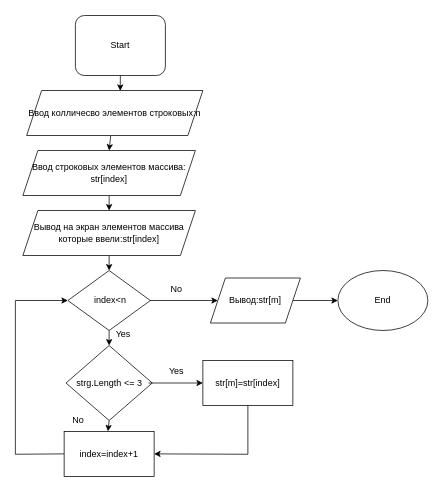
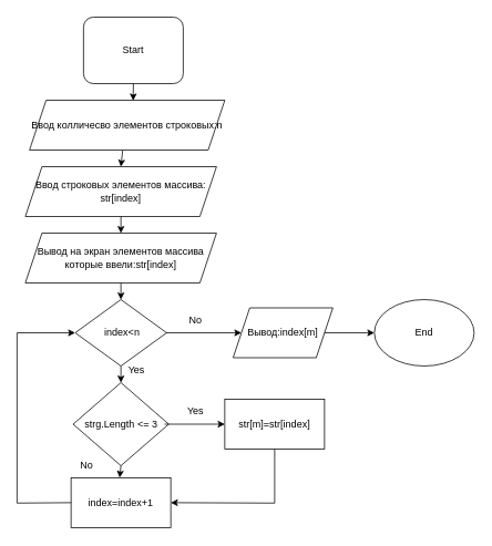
  <mxCell id="0" />
  <mxCell id="1" parent="0" />
  <mxCell id="2" value="Start" style="whiteSpace=wrap;html=1;rounded=1;" parent="1" vertex="1"><mxGeometry x="100" y="20" width="120" height="80" as="geometry" /></mxCell>
  <mxCell id="3" value="strg.Length &amp;lt;= 3" style="rhombus;whiteSpace=wrap;html=1;" parent="1" vertex="1"><mxGeometry x="87.5" y="460" width="115" height="100" as="geometry" /></mxCell>
  <mxCell id="4" value="No" style="text;html=1;strokeColor=none;fillColor=none;align=center;verticalAlign=middle;whiteSpace=wrap;rounded=0;" parent="1" vertex="1"><mxGeometry x="205" y="370" width="60" height="30" as="geometry" /></mxCell>
  <mxCell id="5" value="index=index+1" style="rounded=0;whiteSpace=wrap;html=1;" parent="1" vertex="1"><mxGeometry x="85" y="574.5" width="120" height="60" as="geometry" /></mxCell>
  <mxCell id="6" value="" style="endArrow=classic;html=1;rounded=0;entryX=0.5;entryY=0;entryDx=0;entryDy=0;exitX=0.5;exitY=1;exitDx=0;exitDy=0;" parent="1" source="15" target="17" edge="1"><mxGeometry width="50" height="50" relative="1" as="geometry"><mxPoint x="147" y="340" as="sourcePoint" /><mxPoint x="260" y="420" as="targetPoint" /></mxGeometry></mxCell>
  <mxCell id="7" value="" style="endArrow=classic;html=1;rounded=0;exitX=0.5;exitY=1;exitDx=0;exitDy=0;entryX=0.531;entryY=0.008;entryDx=0;entryDy=0;entryPerimeter=0;" parent="1" source="2" target="12" edge="1"><mxGeometry width="50" height="50" relative="1" as="geometry"><mxPoint x="160" y="240" as="sourcePoint" /><mxPoint x="150" y="120" as="targetPoint" /></mxGeometry></mxCell>
  <mxCell id="8" value="str[m]=str[index]" style="rounded=0;whiteSpace=wrap;html=1;" parent="1" vertex="1"><mxGeometry x="270" y="480" width="120" height="60" as="geometry" /></mxCell>
  <mxCell id="9" value="" style="endArrow=classic;html=1;rounded=0;exitX=0;exitY=0.5;exitDx=0;exitDy=0;entryX=0;entryY=0.5;entryDx=0;entryDy=0;" parent="1" source="5" target="17" edge="1"><mxGeometry width="50" height="50" relative="1" as="geometry"><mxPoint x="150" y="490" as="sourcePoint" /><mxPoint x="85" y="410" as="targetPoint" /><Array as="points"><mxPoint x="20" y="605" /><mxPoint x="20" y="400" /></Array></mxGeometry></mxCell>
  <mxCell id="10" value="" style="endArrow=classic;html=1;rounded=0;" parent="1" edge="1"><mxGeometry width="50" height="50" relative="1" as="geometry"><mxPoint x="190" y="400" as="sourcePoint" /><mxPoint x="290" y="400" as="targetPoint" /></mxGeometry></mxCell>
  <mxCell id="11" value="" style="endArrow=classic;html=1;rounded=0;exitX=0.5;exitY=1;exitDx=0;exitDy=0;entryX=0.5;entryY=0;entryDx=0;entryDy=0;" parent="1" source="17" target="3" edge="1"><mxGeometry width="50" height="50" relative="1" as="geometry"><mxPoint x="100" y="530" as="sourcePoint" /><mxPoint x="148" y="460" as="targetPoint" /></mxGeometry></mxCell>
  <mxCell id="12" value="Ввод колличесво элементов строковых:n" style="shape=parallelogram;perimeter=parallelogramPerimeter;whiteSpace=wrap;html=1;fixedSize=1;" parent="1" vertex="1"><mxGeometry x="35" y="120" width="235" height="60" as="geometry" /></mxCell>
  <mxCell id="13" value="Ввод строковых элементов массива: str[index]" style="shape=parallelogram;perimeter=parallelogramPerimeter;whiteSpace=wrap;html=1;fixedSize=1;" parent="1" vertex="1"><mxGeometry x="30" y="200" width="230" height="60" as="geometry" /></mxCell>
  <mxCell id="14" value="" style="endArrow=classic;html=1;rounded=0;exitX=0.477;exitY=1.008;exitDx=0;exitDy=0;entryX=0.5;entryY=0;entryDx=0;entryDy=0;exitPerimeter=0;" parent="1" source="12" target="13" edge="1"><mxGeometry width="50" height="50" relative="1" as="geometry"><mxPoint x="250" y="200" as="sourcePoint" /><mxPoint x="300" y="150" as="targetPoint" /></mxGeometry></mxCell>
  <mxCell id="15" value="Вывод на экран элементов массива которые ввели:str[index]" style="shape=parallelogram;perimeter=parallelogramPerimeter;whiteSpace=wrap;html=1;fixedSize=1;" parent="1" vertex="1"><mxGeometry x="30" y="280" width="230" height="60" as="geometry" /></mxCell>
  <mxCell id="16" value="" style="endArrow=classic;html=1;rounded=0;exitX=0.5;exitY=1;exitDx=0;exitDy=0;entryX=0.5;entryY=0;entryDx=0;entryDy=0;" parent="1" source="13" target="15" edge="1"><mxGeometry width="50" height="50" relative="1" as="geometry"><mxPoint x="250" y="300" as="sourcePoint" /><mxPoint x="300" y="250" as="targetPoint" /></mxGeometry></mxCell>
  <mxCell id="17" value="&amp;nbsp;index&amp;lt;n" style="rhombus;whiteSpace=wrap;html=1;" parent="1" vertex="1"><mxGeometry x="90" y="360" width="110" height="80" as="geometry" /></mxCell>
  <mxCell id="18" value="Yes" style="text;html=1;strokeColor=none;fillColor=none;align=center;verticalAlign=middle;whiteSpace=wrap;rounded=0;" parent="1" vertex="1"><mxGeometry x="134" y="430" width="60" height="30" as="geometry" /></mxCell>
  <mxCell id="19" value="" style="endArrow=classic;html=1;rounded=0;exitX=0.5;exitY=1;exitDx=0;exitDy=0;entryX=0.487;entryY=-0.001;entryDx=0;entryDy=0;entryPerimeter=0;" parent="1" source="3" target="5" edge="1"><mxGeometry width="50" height="50" relative="1" as="geometry"><mxPoint x="147.66" y="560" as="sourcePoint" /><mxPoint x="147.66" y="580" as="targetPoint" /></mxGeometry></mxCell>
  <mxCell id="20" value="Yes" style="text;html=1;strokeColor=none;fillColor=none;align=center;verticalAlign=middle;whiteSpace=wrap;rounded=0;" parent="1" vertex="1"><mxGeometry x="205" y="480" width="60" height="30" as="geometry" /></mxCell>
  <mxCell id="21" value="" style="endArrow=classic;html=1;rounded=0;entryX=0;entryY=0.5;entryDx=0;entryDy=0;exitX=0.957;exitY=0.5;exitDx=0;exitDy=0;exitPerimeter=0;" parent="1" source="3" target="8" edge="1"><mxGeometry width="50" height="50" relative="1" as="geometry"><mxPoint x="210" y="510" as="sourcePoint" /><mxPoint x="300" y="520" as="targetPoint" /></mxGeometry></mxCell>
  <mxCell id="22" value="" style="endArrow=classic;html=1;rounded=0;exitX=0.5;exitY=1;exitDx=0;exitDy=0;entryX=1;entryY=0.5;entryDx=0;entryDy=0;" parent="1" source="8" target="5" edge="1"><mxGeometry width="50" height="50" relative="1" as="geometry"><mxPoint x="200" y="600" as="sourcePoint" /><mxPoint x="250" y="550" as="targetPoint" /><Array as="points"><mxPoint x="330" y="605" /></Array></mxGeometry></mxCell>
- <mxCell id="23" value="Вывод:str[m]" style="shape=parallelogram;perimeter=parallelogramPerimeter;whiteSpace=wrap;html=1;fixedSize=1;" parent="1" vertex="1"><mxGeometry x="280" y="370" width="120" height="60" as="geometry" /></mxCell>
+ <mxCell id="23" value="Вывод:index[m]" style="shape=parallelogram;perimeter=parallelogramPerimeter;whiteSpace=wrap;html=1;fixedSize=1;" parent="1" vertex="1"><mxGeometry x="280" y="370" width="120" height="60" as="geometry" /></mxCell>
  <mxCell id="24" value="End" style="ellipse;whiteSpace=wrap;html=1;" parent="1" vertex="1"><mxGeometry x="450" y="360" width="120" height="80" as="geometry" /></mxCell>
  <mxCell id="25" value="" style="endArrow=classic;html=1;rounded=0;exitX=1;exitY=0.5;exitDx=0;exitDy=0;entryX=0;entryY=0.5;entryDx=0;entryDy=0;" parent="1" source="23" target="24" edge="1"><mxGeometry width="50" height="50" relative="1" as="geometry"><mxPoint x="330" y="380" as="sourcePoint" /><mxPoint x="380" y="330" as="targetPoint" /></mxGeometry></mxCell>
  <mxCell id="26" value="No" style="text;html=1;strokeColor=none;fillColor=none;align=center;verticalAlign=middle;whiteSpace=wrap;rounded=0;" parent="1" vertex="1"><mxGeometry x="74" y="545" width="60" height="30" as="geometry" /></mxCell>
